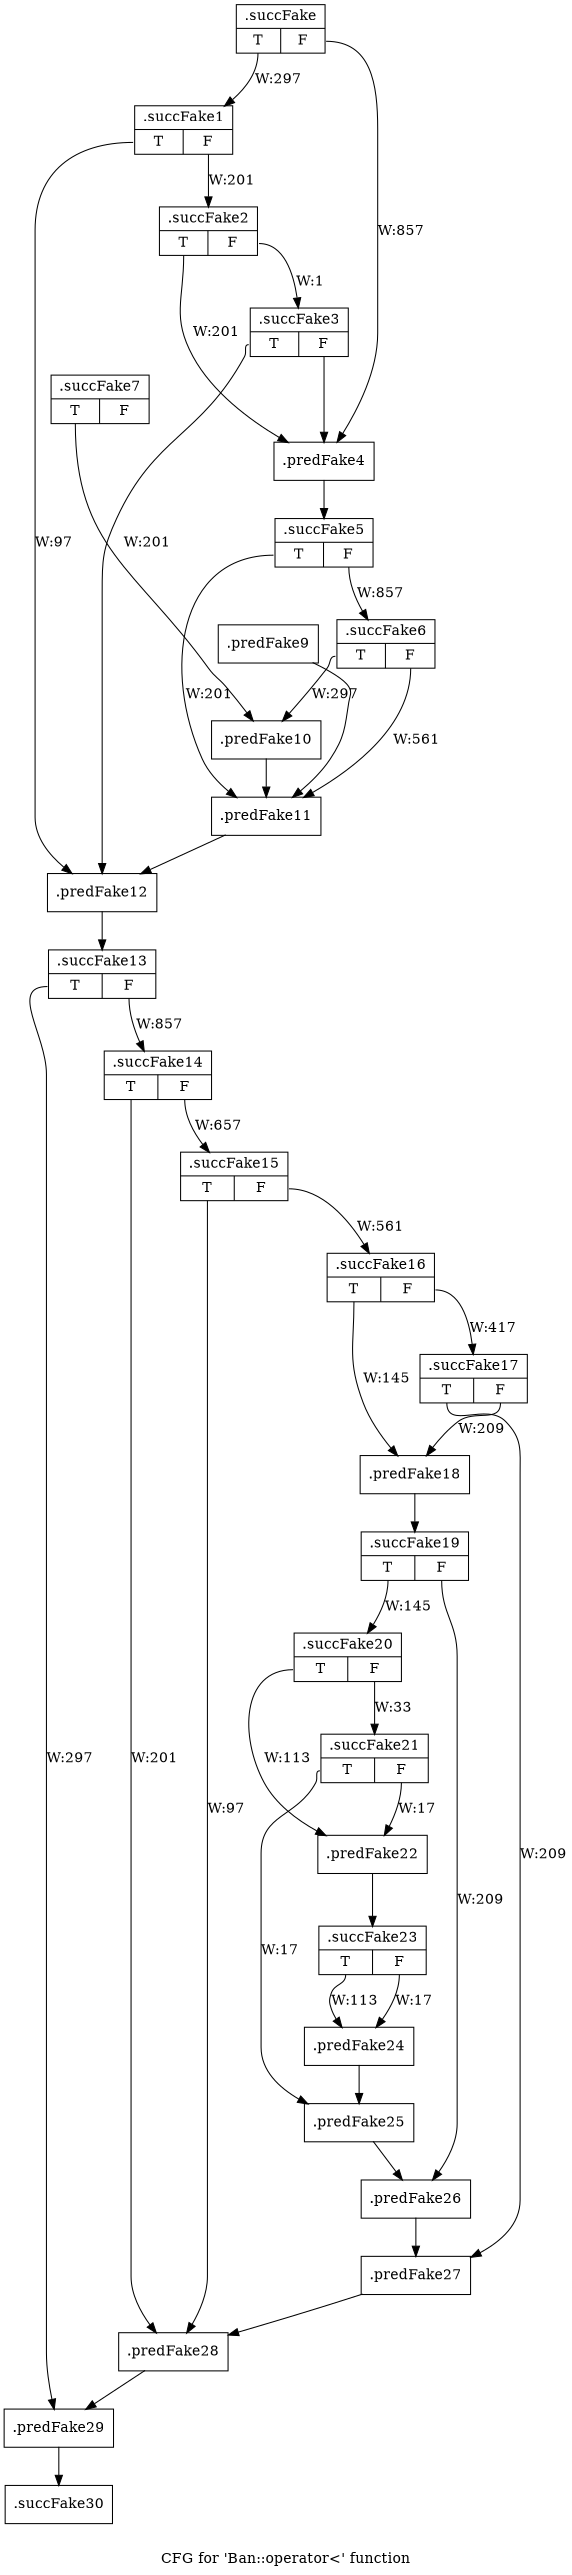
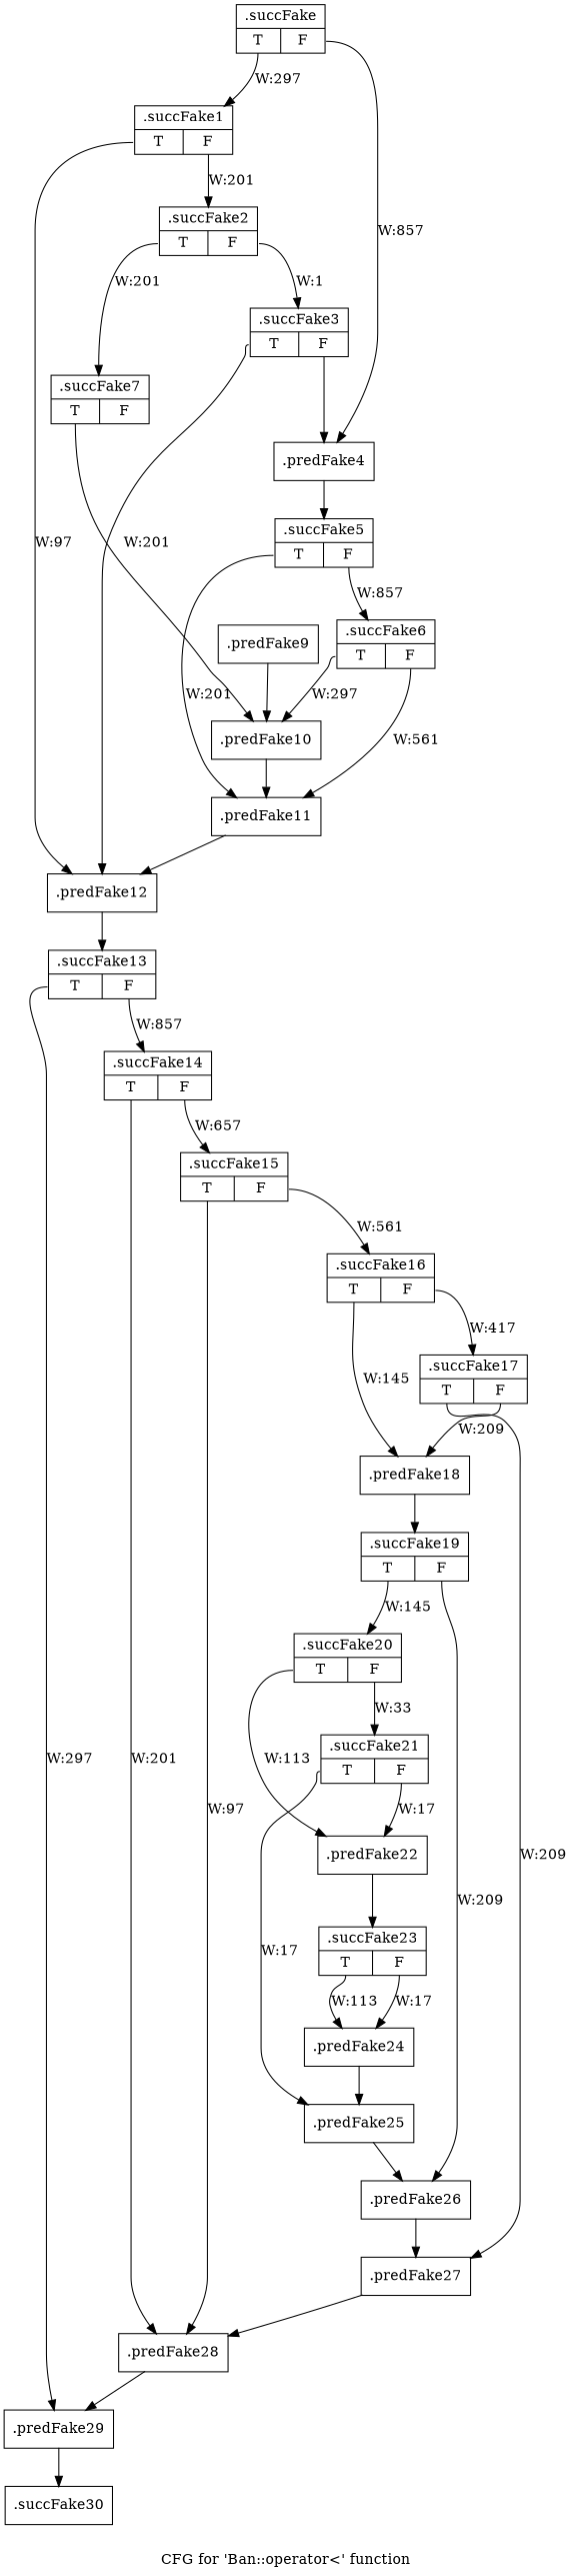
  digraph {
    label="CFG for 'Ban::operator\<' function"
    node [filename="../../../../src/ban_s3.cpp" linenumber=198 shape=record]
    edge [tailport=s0]
    n1 [label="{.succFake|{<s0>T|<s1>F}}" linenumber=189]
    n2 [label="{.succFake1|{<s0>T|<s1>F}}" linenumber=189]
    n3 [label="{.predFake4}" linenumber=189]
    n4 [label="{.predFake12}" linenumber=189]
    n5 [label="{.succFake2|{<s0>T|<s1>F}}" linenumber=189]
    n6 [label="{.succFake5|{<s0>T|<s1>F}}" linenumber=189]
    n7 [label="{.succFake13|{<s0>T|<s1>F}}"]
    n8 [label="{.succFake3|{<s0>T|<s1>F}}" linenumber=189]
    n9 [label="{.predFake11}" linenumber=189]
    n10 [label="{.succFake6|{<s0>T|<s1>F}}" linenumber=189]
    n11 [label="{.predFake29}"]
    n12 [label="{.succFake14|{<s0>T|<s1>F}}"]
    n13 [label="{.predFake10}" filename="" linenumber=""]
    n14 [label="{.succFake7|{<s0>T|<s1>F}}" linenumber=189]
    n15 [label="{.predFake9}" linenumber=189]
    n16 [label="{.succFake30}"]
    n17 [label="{.predFake28}"]
    n18 [label="{.succFake15|{<s0>T|<s1>F}}"]
    n19 [label="{.succFake16|{<s0>T|<s1>F}}"]
    n20 [label="{.predFake18}"]
    n21 [label="{.succFake17|{<s0>T|<s1>F}}"]
    n22 [label="{.succFake19|{<s0>T|<s1>F}}"]
    n23 [label="{.predFake27}" filename="" linenumber=""]
    n24 [label="{.succFake20|{<s0>T|<s1>F}}"]
    n25 [label="{.predFake26}"]
    n26 [label="{.predFake22}"]
    n27 [label="{.succFake21|{<s0>T|<s1>F}}"]
    n28 [label="{.succFake23|{<s0>T|<s1>F}}"]
    n29 [label="{.predFake25}" filename="" linenumber=""]
    n30 [label="{.predFake24}"]
    n1 -> n2 [execusionnum=296 filename="../../../../src/ban_s3.cpp" label="W:297"]
    n1 -> n3 [label="W:857" tailport=s1]
    n2 -> n4 [label="W:97"]
    n2 -> n5 [execusionnum=200 filename="../../../../src/ban_s3.cpp" label="W:201" tailport=s1]
    n3 -> n6 [execusionnum=1056 filename="../../../../src/ban_s3.cpp"]
    n4 -> n7 [execusionnum=1152 filename="../../../../src/ban_s3.cpp"]
-   n5 -> n3 [label="W:201"]
+   n5 -> n14 [label="W:201"]
    n5 -> n8 [execusionnum=0 filename="../../../../src/ban_s3.cpp" label="W:1" tailport=s1]
    n6 -> n9 [label="W:201"]
    n6 -> n10 [execusionnum=856 filename="../../../../src/ban_s3.cpp" label="W:857" tailport=s1]
    n7 -> n11 [label="W:297"]
    n7 -> n12 [execusionnum=856 filename="../../../../src/ban_s3.cpp" label="W:857" tailport=s1]
    n8 -> n3 [tailport=s1]
    n8 -> n4
    n9 -> n4 [execusionnum=1152 filename="../../../../src/ban_s3.cpp"]
    n10 -> n9 [label="W:561" tailport=s1]
    n10 -> n13 [execusionnum=296 filename="../../../../src/ban_s3.cpp" label="W:297"]
    n11 -> n16 [execusionnum=0 filename="../../../../src/ban_s3.cpp"]
    n12 -> n17 [label="W:201"]
    n12 -> n18 [execusionnum=656 filename="../../../../src/ban_s3.cpp" label="W:657" tailport=s1]
    n13 -> n9 [execusionnum=296]
    n14 -> n13 [label="W:201"]
-   n15 -> n9 [execusionnum=96 filename="../../../../src/ban_s3.cpp"]
+   n15 -> n13 [execusionnum=96 filename="../../../../src/ban_s3.cpp"]
    n17 -> n11 [execusionnum=0 filename="../../../../src/ban_s3.cpp"]
    n18 -> n17 [label="W:97"]
    n18 -> n19 [execusionnum=560 filename="../../../../src/ban_s3.cpp" label="W:561" tailport=s1]
    n19 -> n20 [label="W:145"]
    n19 -> n21 [execusionnum=416 filename="../../../../src/ban_s3.cpp" label="W:417" tailport=s1]
    n20 -> n22 [execusionnum=352 filename="../../../../src/ban_s3.cpp"]
    n21 -> n20 [label="W:209" tailport=s1]
    n21 -> n23 [label="W:209"]
    n22 -> n24 [execusionnum=144 filename="../../../../src/ban_s3.cpp" label="W:145"]
    n22 -> n25 [label="W:209" tailport=s1]
    n23 -> n17 [execusionnum=560]
    n24 -> n26 [label="W:113"]
    n24 -> n27 [execusionnum=32 filename="../../../../src/ban_s3.cpp" label="W:33" tailport=s1]
    n25 -> n23 [execusionnum=352 filename="../../../../src/ban_s3.cpp"]
    n26 -> n28 [execusionnum=128 filename="../../../../src/ban_s3.cpp"]
    n27 -> n26 [label="W:17" tailport=s1]
    n27 -> n29 [label="W:17"]
    n28 -> n30 [execusionnum=112 filename="../../../../src/ban_s3.cpp" label="W:113"]
    n28 -> n30 [label="W:17" tailport=s1]
    n29 -> n25 [execusionnum=144]
    n30 -> n29 [execusionnum=128 filename="../../../../src/ban_s3.cpp"]
  }
